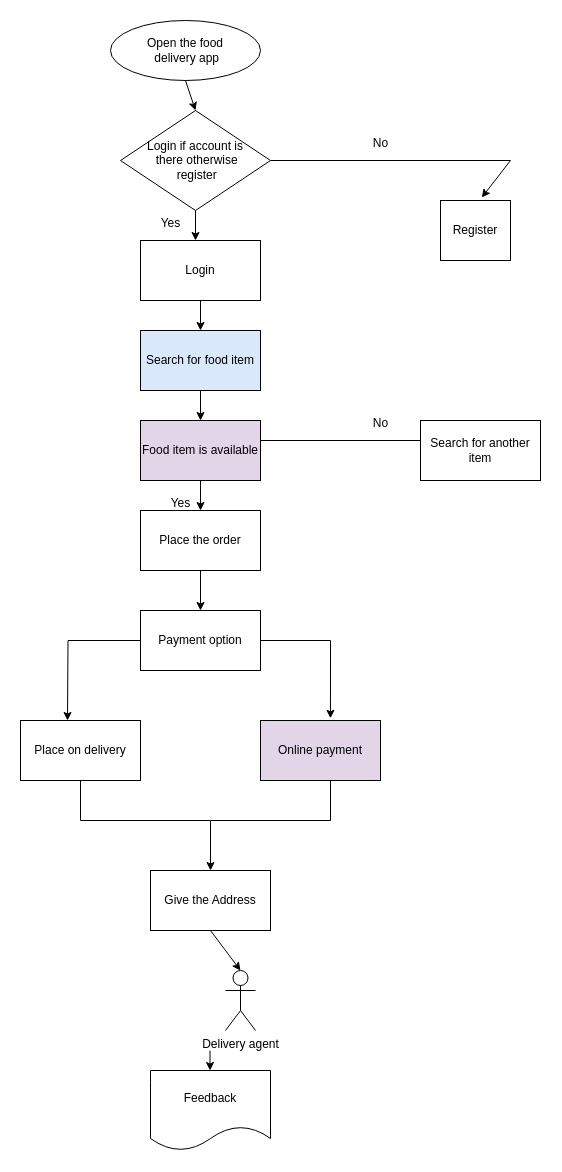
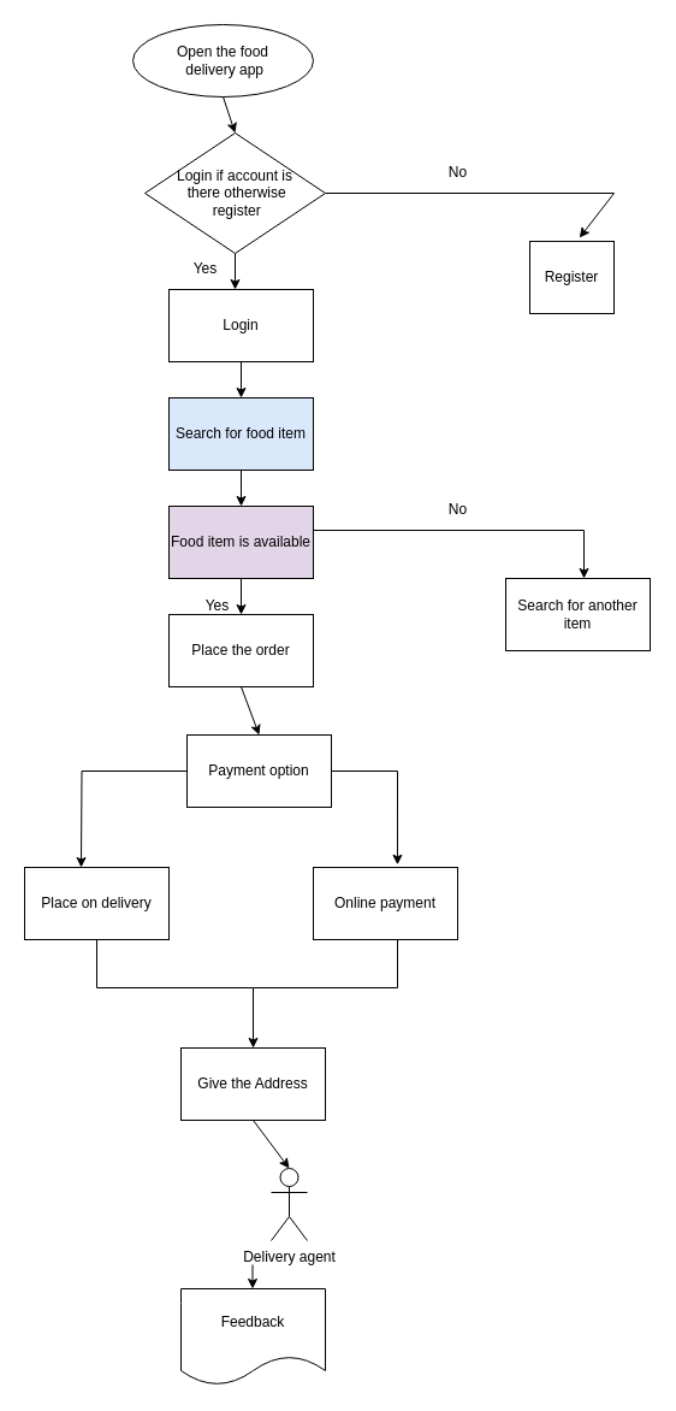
  <mxCell id="0" />
  <mxCell id="1" parent="0" />
  <mxCell id="2" value="Open the food&lt;div&gt;&amp;nbsp;delivery app&lt;/div&gt;" style="ellipse;whiteSpace=wrap;html=1;" vertex="1" parent="1"><mxGeometry x="110" y="20" width="150" height="60" as="geometry" /></mxCell>
  <mxCell id="3" value="Login if account is&lt;div&gt;&amp;nbsp;there otherwise&lt;/div&gt;&lt;div&gt;&amp;nbsp;register&lt;/div&gt;" style="rhombus;whiteSpace=wrap;html=1;" vertex="1" parent="1"><mxGeometry x="120" y="110" width="150" height="100" as="geometry" /></mxCell>
  <mxCell id="4" style="edgeStyle=orthogonalEdgeStyle;rounded=0;orthogonalLoop=1;jettySize=auto;html=1;entryX=0.542;entryY=0;entryDx=0;entryDy=0;entryPerimeter=0;exitX=1;exitY=0.25;exitDx=0;exitDy=0;" edge="1" parent="1" source="5" target="18"><mxGeometry relative="1" as="geometry"><mxPoint x="470" y="450" as="targetPoint" /><mxPoint x="270" y="440" as="sourcePoint" /><Array as="points"><mxPoint x="260" y="440" /><mxPoint x="485" y="440" /></Array></mxGeometry></mxCell>
  <mxCell id="5" value="Food item is available" style="rounded=0;whiteSpace=wrap;html=1;fillColor=#e1d5e7;" vertex="1" parent="1"><mxGeometry x="140" y="420" width="120" height="60" as="geometry" /></mxCell>
  <mxCell id="6" value="Login" style="rounded=0;whiteSpace=wrap;html=1;" vertex="1" parent="1"><mxGeometry x="140" y="240" width="120" height="60" as="geometry" /></mxCell>
  <mxCell id="7" value="Search for food item" style="rounded=0;whiteSpace=wrap;html=1;fillColor=#dae8fc;" vertex="1" parent="1"><mxGeometry x="140" y="330" width="120" height="60" as="geometry" /></mxCell>
  <mxCell id="8" value="Register" style="rounded=0;whiteSpace=wrap;html=1;" vertex="1" parent="1"><mxGeometry x="440" y="200" width="70" height="60" as="geometry" /></mxCell>
  <mxCell id="9" value="" style="endArrow=classic;html=1;rounded=0;exitX=0.5;exitY=1;exitDx=0;exitDy=0;entryX=0.5;entryY=0;entryDx=0;entryDy=0;" edge="1" parent="1" source="2" target="3"><mxGeometry width="50" height="50" relative="1" as="geometry"><mxPoint x="230" y="130" as="sourcePoint" /><mxPoint x="280" y="80" as="targetPoint" /><Array as="points" /></mxGeometry></mxCell>
  <mxCell id="10" value="" style="endArrow=classic;html=1;rounded=0;exitX=0.5;exitY=1;exitDx=0;exitDy=0;" edge="1" parent="1" source="3"><mxGeometry width="50" height="50" relative="1" as="geometry"><mxPoint x="190" y="210" as="sourcePoint" /><mxPoint x="195" y="240" as="targetPoint" /></mxGeometry></mxCell>
  <mxCell id="11" value="" style="endArrow=classic;html=1;rounded=0;" edge="1" parent="1" target="7"><mxGeometry width="50" height="50" relative="1" as="geometry"><mxPoint x="200" y="300" as="sourcePoint" /><mxPoint x="250" y="250" as="targetPoint" /></mxGeometry></mxCell>
  <mxCell id="12" value="" style="endArrow=classic;html=1;rounded=0;entryX=0.5;entryY=0;entryDx=0;entryDy=0;" edge="1" parent="1" target="5"><mxGeometry width="50" height="50" relative="1" as="geometry"><mxPoint x="200" y="390" as="sourcePoint" /><mxPoint x="250" y="340" as="targetPoint" /></mxGeometry></mxCell>
  <mxCell id="13" value="" style="endArrow=classic;html=1;rounded=0;exitX=1;exitY=0.5;exitDx=0;exitDy=0;entryX=0.59;entryY=-0.05;entryDx=0;entryDy=0;entryPerimeter=0;" edge="1" parent="1" source="3" target="8"><mxGeometry width="50" height="50" relative="1" as="geometry"><mxPoint x="340" y="160" as="sourcePoint" /><mxPoint x="510" y="190" as="targetPoint" /><Array as="points"><mxPoint x="510" y="160" /></Array></mxGeometry></mxCell>
  <mxCell id="14" value="Place the order" style="rounded=0;whiteSpace=wrap;html=1;" vertex="1" parent="1"><mxGeometry x="140" y="510" width="120" height="60" as="geometry" /></mxCell>
- <mxCell id="15" value="Payment option" style="rounded=0;whiteSpace=wrap;html=1;" vertex="1" parent="1"><mxGeometry x="140" y="610" width="120" height="60" as="geometry" /></mxCell>
+ <mxCell id="15" value="Payment option" style="rounded=0;whiteSpace=wrap;html=1;" vertex="1" parent="1"><mxGeometry x="155" y="610" width="120" height="60" as="geometry" /></mxCell>
  <mxCell id="16" value="Place on delivery" style="rounded=0;whiteSpace=wrap;html=1;" vertex="1" parent="1"><mxGeometry x="20" y="720" width="120" height="60" as="geometry" /></mxCell>
- <mxCell id="17" value="Online payment" style="rounded=0;whiteSpace=wrap;html=1;fillColor=#e1d5e7;" vertex="1" parent="1"><mxGeometry x="260" y="720" width="120" height="60" as="geometry" /></mxCell>
- <mxCell id="18" value="Search for another item" style="rounded=0;whiteSpace=wrap;html=1;" vertex="1" parent="1"><mxGeometry x="420" y="420" width="120" height="60" as="geometry" /></mxCell>
+ <mxCell id="17" value="Online payment" style="rounded=0;whiteSpace=wrap;html=1;" vertex="1" parent="1"><mxGeometry x="260" y="720" width="120" height="60" as="geometry" /></mxCell>
+ <mxCell id="18" value="Search for another item" style="rounded=0;whiteSpace=wrap;html=1;" vertex="1" parent="1"><mxGeometry x="420" y="480" width="120" height="60" as="geometry" /></mxCell>
  <mxCell id="19" value="" style="endArrow=classic;html=1;rounded=0;entryX=0.5;entryY=0;entryDx=0;entryDy=0;" edge="1" parent="1" target="14"><mxGeometry width="50" height="50" relative="1" as="geometry"><mxPoint x="200" y="480" as="sourcePoint" /><mxPoint x="250" y="430" as="targetPoint" /></mxGeometry></mxCell>
  <mxCell id="20" value="" style="endArrow=classic;html=1;rounded=0;entryX=0.5;entryY=0;entryDx=0;entryDy=0;" edge="1" parent="1" target="15"><mxGeometry width="50" height="50" relative="1" as="geometry"><mxPoint x="200" y="570" as="sourcePoint" /><mxPoint x="250" y="520" as="targetPoint" /><Array as="points" /></mxGeometry></mxCell>
  <mxCell id="21" value="" style="endArrow=classic;html=1;rounded=0;exitX=1;exitY=0.5;exitDx=0;exitDy=0;entryX=0.583;entryY=-0.037;entryDx=0;entryDy=0;entryPerimeter=0;" edge="1" parent="1" source="15" target="17"><mxGeometry width="50" height="50" relative="1" as="geometry"><mxPoint x="380" y="680" as="sourcePoint" /><mxPoint x="330" y="710" as="targetPoint" /><Array as="points"><mxPoint x="330" y="640" /></Array></mxGeometry></mxCell>
  <mxCell id="22" style="edgeStyle=orthogonalEdgeStyle;rounded=0;orthogonalLoop=1;jettySize=auto;html=1;exitX=0;exitY=0.5;exitDx=0;exitDy=0;" edge="1" parent="1" source="15"><mxGeometry relative="1" as="geometry"><mxPoint x="67" y="720" as="targetPoint" /></mxGeometry></mxCell>
  <mxCell id="23" value="" style="endArrow=none;html=1;rounded=0;exitX=0.5;exitY=1;exitDx=0;exitDy=0;" edge="1" parent="1" source="16"><mxGeometry width="50" height="50" relative="1" as="geometry"><mxPoint x="330" y="850" as="sourcePoint" /><mxPoint x="330" y="780" as="targetPoint" /><Array as="points"><mxPoint x="80" y="820" /><mxPoint x="210" y="820" /><mxPoint x="330" y="820" /></Array></mxGeometry></mxCell>
  <mxCell id="24" value="Give the Address" style="rounded=0;whiteSpace=wrap;html=1;" vertex="1" parent="1"><mxGeometry x="150" y="870" width="120" height="60" as="geometry" /></mxCell>
  <mxCell id="25" value="" style="edgeStyle=orthogonalEdgeStyle;rounded=0;orthogonalLoop=1;jettySize=auto;html=1;" edge="1" parent="1"><mxGeometry relative="1" as="geometry"><mxPoint x="209.5" y="1050" as="sourcePoint" /><mxPoint x="209.5" y="1070" as="targetPoint" /></mxGeometry></mxCell>
  <mxCell id="26" value="Delivery agent" style="shape=umlActor;verticalLabelPosition=bottom;verticalAlign=top;html=1;outlineConnect=0;" vertex="1" parent="1"><mxGeometry x="225" y="970" width="30" height="60" as="geometry" /></mxCell>
  <mxCell id="27" value="" style="endArrow=classic;html=1;rounded=0;entryX=0.5;entryY=0;entryDx=0;entryDy=0;" edge="1" parent="1" target="24"><mxGeometry width="50" height="50" relative="1" as="geometry"><mxPoint x="210" y="820" as="sourcePoint" /><mxPoint x="245" y="770" as="targetPoint" /></mxGeometry></mxCell>
  <mxCell id="28" value="" style="endArrow=classic;html=1;rounded=0;entryX=0.5;entryY=0;entryDx=0;entryDy=0;entryPerimeter=0;" edge="1" parent="1" target="26"><mxGeometry width="50" height="50" relative="1" as="geometry"><mxPoint x="210" y="930" as="sourcePoint" /><mxPoint x="260" y="880" as="targetPoint" /></mxGeometry></mxCell>
  <mxCell id="29" value="Feedback" style="shape=document;whiteSpace=wrap;html=1;boundedLbl=1;" vertex="1" parent="1"><mxGeometry x="150" y="1070" width="120" height="80" as="geometry" /></mxCell>
  <mxCell id="30" value="No" style="text;html=1;align=center;verticalAlign=middle;resizable=0;points=[];autosize=1;strokeColor=none;fillColor=none;" vertex="1" parent="1"><mxGeometry x="360" y="128" width="40" height="30" as="geometry" /></mxCell>
  <mxCell id="31" value="Yes" style="text;html=1;align=center;verticalAlign=middle;resizable=0;points=[];autosize=1;strokeColor=none;fillColor=none;" vertex="1" parent="1"><mxGeometry x="150" y="208" width="40" height="30" as="geometry" /></mxCell>
  <mxCell id="32" value="No" style="text;html=1;align=center;verticalAlign=middle;resizable=0;points=[];autosize=1;strokeColor=none;fillColor=none;" vertex="1" parent="1"><mxGeometry x="360" y="408" width="40" height="30" as="geometry" /></mxCell>
  <mxCell id="33" value="Yes" style="text;html=1;align=center;verticalAlign=middle;resizable=0;points=[];autosize=1;strokeColor=none;fillColor=none;" vertex="1" parent="1"><mxGeometry x="160" y="488" width="40" height="30" as="geometry" /></mxCell>
